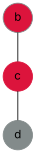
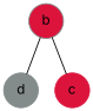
  graph {
    fontname=Inter
    splines=true
    node [color=azure4 fontname=Inter shape=circle style=filled]
    edge [fontname=Inter]
    d [height=0.4]
    b [fillcolor=crimson height=0.4]
    c [color=crimson height=0.4]
    b -- c
-   c -- d
+   b -- d
  }
